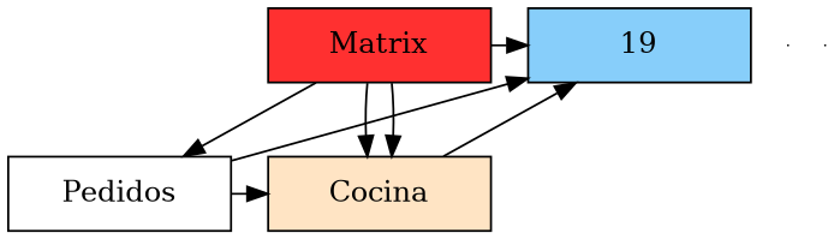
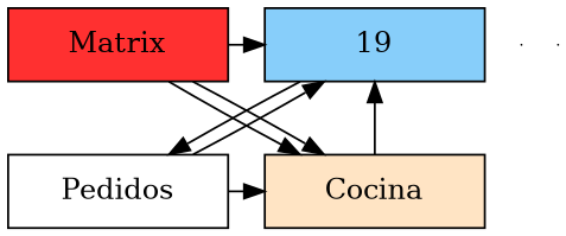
  digraph {
    node [shape=box]
    n1 [fillcolor=firebrick1 group=1 label=Matrix style=filled width=1.5]
    n2 [fillcolor=lightskyblue group=2 label=19 style=filled width=1.5]
    n3 [fillcolor=bisque1 group=1 label=Cocina style=filled width=1.5]
    n4 [group=2 label=Pedidos width=1.5]
    e0 [shape=point width=0]
    e1 [shape=point width=0]
    subgraph sub_1 {
      rank=same
      n1
      n2
    }
    subgraph sub_2 {
      rank=same
      n3
      n4
    }
    n1 -> n2
    n1 -> n3
    n1 -> n3
-   n1 -> n4
+   n2 -> n4
    n3 -> n2
    n4 -> n2
    n4 -> n3
  }
